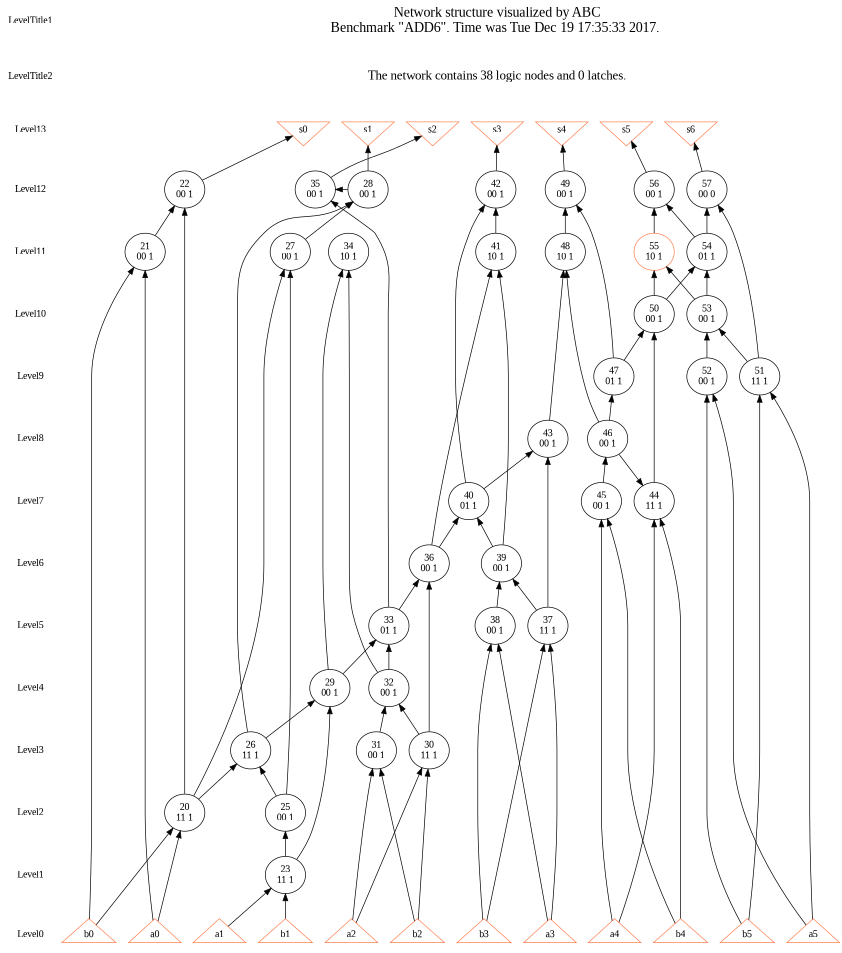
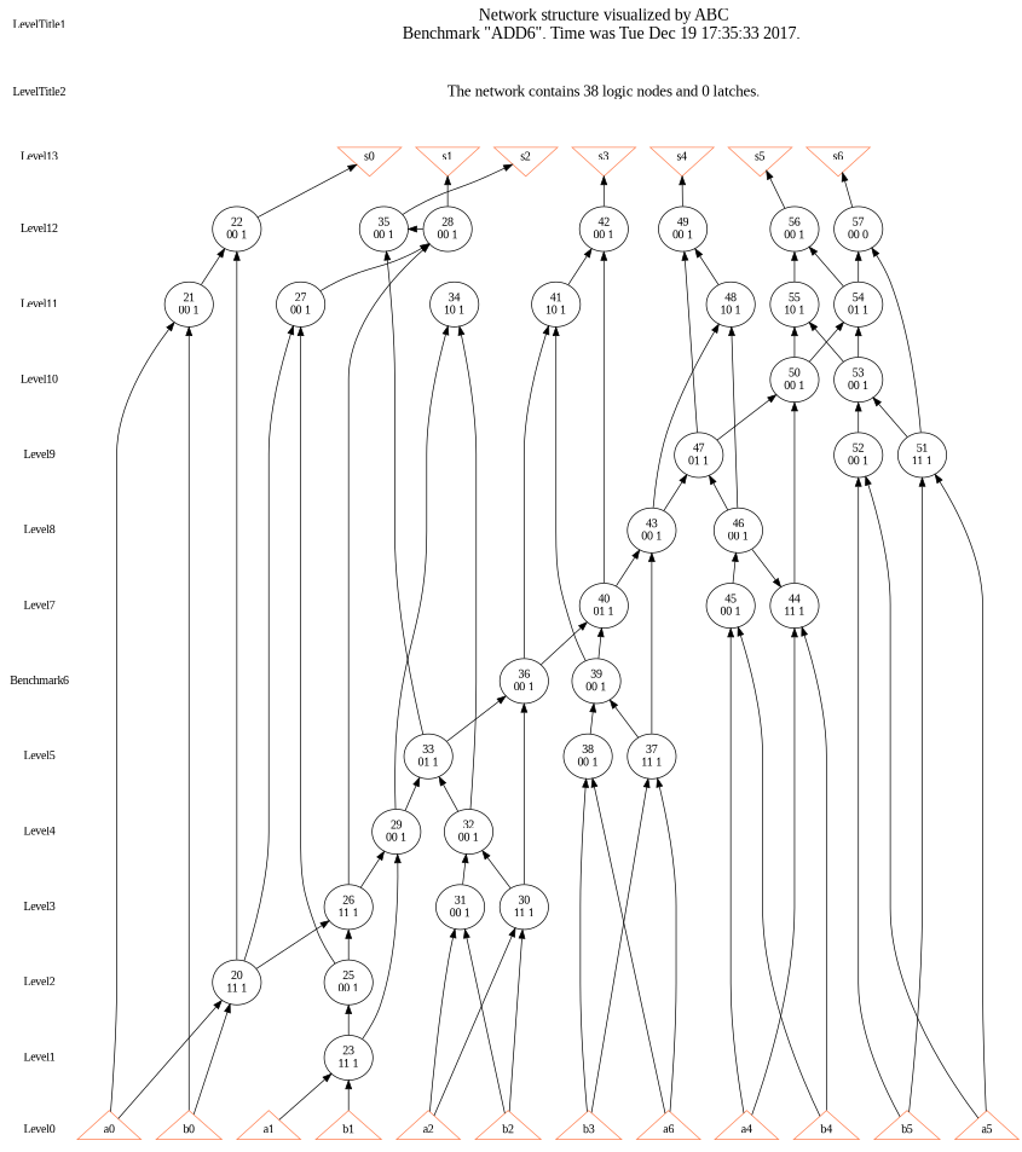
  digraph {
    fontname="Liberation Serif"
    node [fontname="Liberation Serif" shape=ellipse]
    edge [dir=back fontname="Liberation Serif" style=solid]
    LevelTitle1 [shape=plaintext]
    LevelTitle2 [shape=plaintext]
    Level13 [shape=plaintext]
    Level12 [shape=plaintext]
    Level11 [shape=plaintext]
    Level10 [shape=plaintext]
    Level9 [shape=plaintext]
    Level8 [shape=plaintext]
    Level7 [shape=plaintext]
-   Level6 [shape=plaintext]
+   Level6 [shape=plaintext label=Benchmark6]
    Level5 [shape=plaintext]
    Level4 [shape=plaintext]
    Level3 [shape=plaintext]
    Level2 [shape=plaintext]
    Level1 [shape=plaintext]
    Level0 [shape=plaintext]
    n17 [label="43\n00 1"]
    n18 [label="46\n00 1"]
    n19 [fontsize=20 label="Network structure visualized by ABC\nBenchmark \"ADD6\". Time was Tue Dec 19 17:35:33 2017. " shape=plaintext]
    n20 [fontsize=18 label="The network contains 38 logic nodes and 0 latches.\n" shape=plaintext]
    n21 [color=coral fillcolor=coral label=s0 shape=invtriangle]
    n22 [color=coral fillcolor=coral label=s1 shape=invtriangle]
    n23 [color=coral fillcolor=coral label=s2 shape=invtriangle]
    n24 [color=coral fillcolor=coral label=s3 shape=invtriangle]
    n25 [color=coral fillcolor=coral label=s4 shape=invtriangle]
    n26 [color=coral fillcolor=coral label=s5 shape=invtriangle]
    n27 [color=coral fillcolor=coral label=s6 shape=invtriangle]
    n28 [label="22\n00 1"]
    n29 [label="28\n00 1"]
    n30 [label="35\n00 1"]
    n31 [label="42\n00 1"]
    n32 [label="49\n00 1"]
    n33 [label="56\n00 1"]
    n34 [label="57\n00 0"]
    n35 [label="21\n00 1"]
    n36 [label="27\n00 1"]
    n37 [label="34\n10 1"]
    n38 [label="41\n10 1"]
    n39 [label="48\n10 1"]
    n40 [label="54\n01 1"]
-   n41 [label="55\n10 1" color=coral]
+   n41 [label="55\n10 1"]
    n42 [label="50\n00 1"]
    n43 [label="53\n00 1"]
    n44 [label="47\n01 1"]
    n45 [label="51\n11 1"]
    n46 [label="52\n00 1"]
    n47 [label="40\n01 1"]
    n48 [label="44\n11 1"]
    n49 [label="45\n00 1"]
    n50 [label="36\n00 1"]
    n51 [label="39\n00 1"]
    n52 [label="33\n01 1"]
    n53 [label="37\n11 1"]
    n54 [label="38\n00 1"]
    n55 [label="29\n00 1"]
    n56 [label="32\n00 1"]
    n57 [label="26\n11 1"]
    n58 [label="30\n11 1"]
    n59 [label="31\n00 1"]
    n60 [label="20\n11 1"]
    n61 [label="25\n00 1"]
    n62 [label="23\n11 1"]
    n63 [color=coral fillcolor=coral label=a0 shape=triangle]
    n64 [color=coral fillcolor=coral label=a1 shape=triangle]
    n65 [color=coral fillcolor=coral label=a2 shape=triangle]
-   n66 [color=coral fillcolor=coral label=a3 shape=triangle]
+   n66 [color=coral fillcolor=coral label=a6 shape=triangle]
    n67 [color=coral fillcolor=coral label=a4 shape=triangle]
    n68 [color=coral fillcolor=coral label=a5 shape=triangle]
    n69 [color=coral fillcolor=coral label=b0 shape=triangle]
    n70 [color=coral fillcolor=coral label=b1 shape=triangle]
    n71 [color=coral fillcolor=coral label=b2 shape=triangle]
    n72 [color=coral fillcolor=coral label=b3 shape=triangle]
    n73 [color=coral fillcolor=coral label=b4 shape=triangle]
    n74 [color=coral fillcolor=coral label=b5 shape=triangle]
    subgraph sub_1 {
      LevelTitle1
      LevelTitle2
      Level13
      Level12
      Level11
      Level10
      Level9
      Level8
      Level7
      Level6
      Level5
      Level4
      Level3
      Level2
      Level1
      Level0
    }
    subgraph sub_2 {
      rank=same
      Level8
      n17
      n18
    }
    subgraph sub_3 {
      rank=same
      LevelTitle1
      n19
    }
    subgraph sub_4 {
      rank=same
      LevelTitle2
      n20
    }
    subgraph sub_5 {
      rank=same
      Level13
      n21
      n22
      n23
      n24
      n25
      n26
      n27
    }
    subgraph sub_6 {
      rank=same
      Level12
      n28
      n29
      n30
      n31
      n32
      n33
      n34
    }
    subgraph sub_7 {
      rank=same
      Level11
      n35
      n36
      n37
      n38
      n39
      n40
      n41
    }
    subgraph sub_8 {
      rank=same
      Level10
      n42
      n43
    }
    subgraph sub_9 {
      rank=same
      Level9
      n44
      n45
      n46
    }
    subgraph sub_10 {
      rank=same
      Level7
      n47
      n48
      n49
    }
    subgraph sub_11 {
      rank=same
      Level6
      n50
      n51
    }
    subgraph sub_12 {
      rank=same
      Level5
      n52
      n53
      n54
    }
    subgraph sub_13 {
      rank=same
      Level4
      n55
      n56
    }
    subgraph sub_14 {
      rank=same
      Level3
      n57
      n58
      n59
    }
    subgraph sub_15 {
      rank=same
      Level2
      n60
      n61
    }
    subgraph sub_16 {
      rank=same
      Level1
      n62
    }
    subgraph sub_17 {
      rank=same
      Level0
      n63
      n64
      n65
      n66
      n67
      n68
      n69
      n70
      n71
      n72
      n73
      n74
    }
    LevelTitle1 -> LevelTitle2 [style=invis]
    LevelTitle2 -> Level13 [style=invis]
    Level13 -> Level12 [style=invis]
    Level12 -> Level11 [style=invis]
    Level11 -> Level10 [style=invis]
    Level10 -> Level9 [style=invis]
    Level9 -> Level8 [style=invis]
    Level8 -> Level7 [style=invis]
    Level7 -> Level6 [style=invis]
    Level6 -> Level5 [style=invis]
    Level5 -> Level4 [style=invis]
    Level4 -> Level3 [style=invis]
    Level3 -> Level2 [style=invis]
    Level2 -> Level1 [style=invis]
    Level1 -> Level0 [style=invis]
    n17 -> n47
    n17 -> n53
    n18 -> n49
    n19 -> n20 [style=invis]
    n20 -> n21 [style=invis]
    n20 -> n22 [style=invis]
    n20 -> n23 [style=invis]
    n20 -> n24 [style=invis]
    n20 -> n25 [style=invis]
    n20 -> n26 [style=invis]
    n20 -> n27 [style=invis]
    n21 -> n22 [style=invis]
    n21 -> n28
    n22 -> n23 [style=invis]
    n22 -> n29
    n23 -> n24 [style=invis]
    n23 -> n30
    n24 -> n25 [style=invis]
    n24 -> n31
    n25 -> n26 [style=invis]
    n25 -> n32
    n26 -> n27 [style=invis]
    n26 -> n33
    n27 -> n34
    n28 -> n35
    n28 -> n60
    n29 -> n36
    n29 -> n57
    n30 -> n29
    n30 -> n52
    n31 -> n38
    n31 -> n47
    n32 -> n39
    n32 -> n44
    n33 -> n40
    n33 -> n41
    n34 -> n40
    n34 -> n45
    n35 -> n63
    n35 -> n69
    n36 -> n60
    n36 -> n61
    n37 -> n55
    n37 -> n56
    n38 -> n50
    n38 -> n51
    n39 -> n17
    n39 -> n18
    n40 -> n42
    n40 -> n43
    n41 -> n42
    n41 -> n43
    n42 -> n44
    n42 -> n48
    n43 -> n45
    n43 -> n46
+   n44 -> n17
    n44 -> n18
    n45 -> n68
    n45 -> n74
    n46 -> n68
    n46 -> n74
    n47 -> n50
    n47 -> n51
    n48 -> n18
    n48 -> n67
    n48 -> n73
    n49 -> n67
    n49 -> n73
    n50 -> n52
    n50 -> n58
    n51 -> n53
    n51 -> n54
    n52 -> n55
    n52 -> n56
    n53 -> n66
    n53 -> n72
    n54 -> n66
    n54 -> n72
    n55 -> n57
    n55 -> n62
    n56 -> n58
    n56 -> n59
    n57 -> n60
    n57 -> n61
    n58 -> n65
    n58 -> n71
    n59 -> n65
    n59 -> n71
    n60 -> n63
    n60 -> n69
    n61 -> n62
    n62 -> n64
    n62 -> n70
  }
